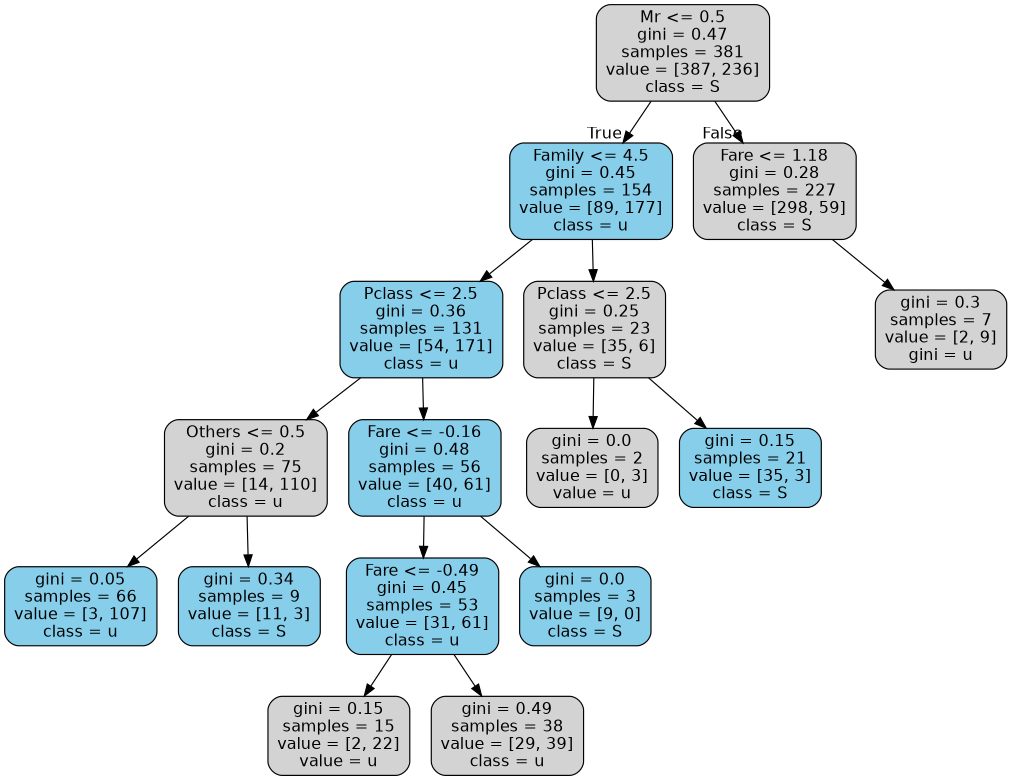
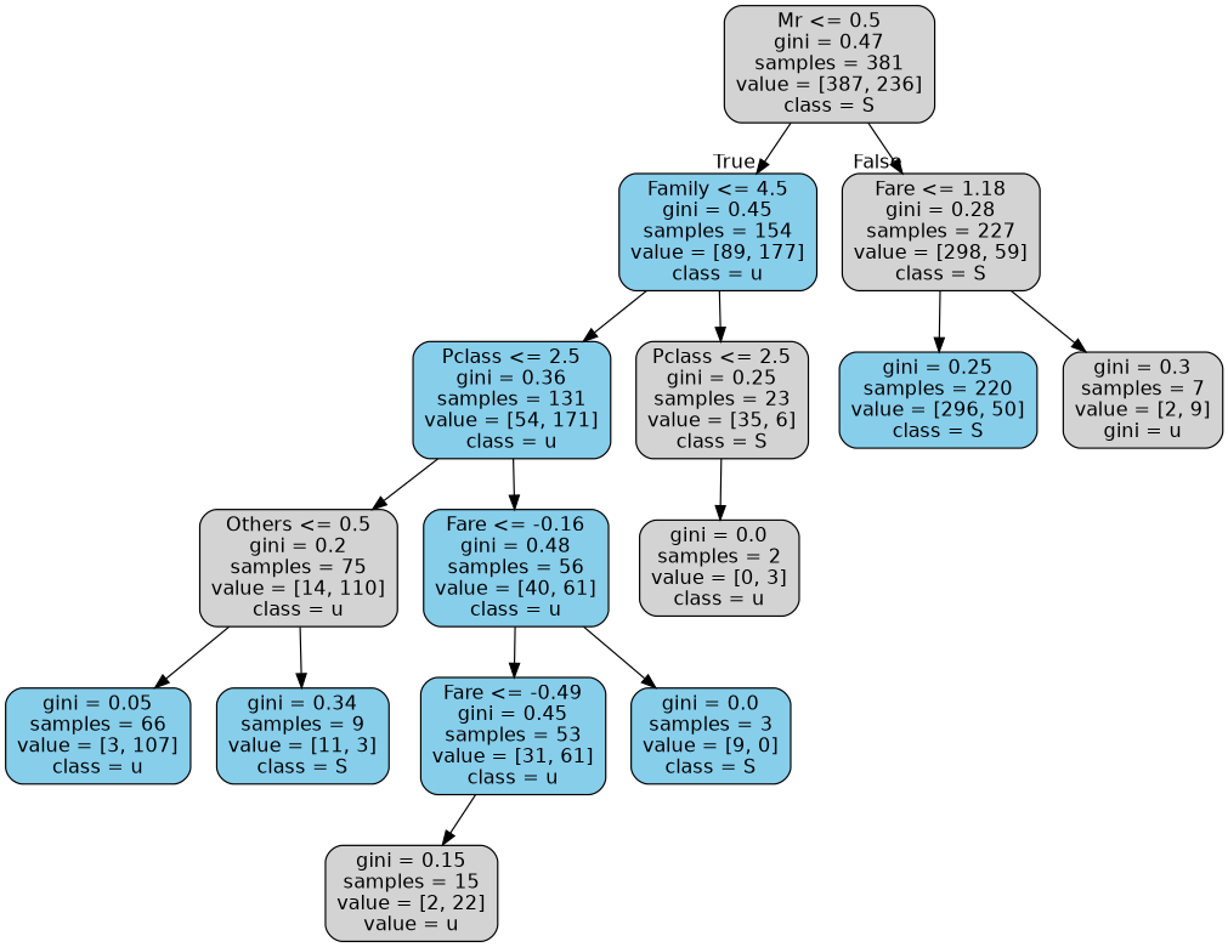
  digraph {
    node [color=black fillcolor=skyblue fontname=helvetica shape=box style="filled, rounded"]
    edge [fontname=helvetica]
    n1 [fillcolor=lightgrey label="Mr <= 0.5\ngini = 0.47\nsamples = 381\nvalue = [387, 236]\nclass = S"]
    n2 [label="Family <= 4.5\ngini = 0.45\nsamples = 154\nvalue = [89, 177]\nclass = u"]
    n3 [fillcolor=lightgrey label="Fare <= 1.18\ngini = 0.28\nsamples = 227\nvalue = [298, 59]\nclass = S"]
    n4 [label="Pclass <= 2.5\ngini = 0.36\nsamples = 131\nvalue = [54, 171]\nclass = u"]
    n5 [fillcolor=lightgrey label="Pclass <= 2.5\ngini = 0.25\nsamples = 23\nvalue = [35, 6]\nclass = S"]
+   n6 [label="gini = 0.25\nsamples = 220\nvalue = [296, 50]\nclass = S"]
    n7 [fillcolor=lightgrey label="gini = 0.3\nsamples = 7\nvalue = [2, 9]\ngini = u"]
    n8 [fillcolor=lightgrey label="Others <= 0.5\ngini = 0.2\nsamples = 75\nvalue = [14, 110]\nclass = u"]
    n9 [label="Fare <= -0.16\ngini = 0.48\nsamples = 56\nvalue = [40, 61]\nclass = u"]
-   n10 [fillcolor=lightgrey label="gini = 0.0\nsamples = 2\nvalue = [0, 3]\nvalue = u"]
-   n11 [label="gini = 0.15\nsamples = 21\nvalue = [35, 3]\nclass = S"]
+   n10 [fillcolor=lightgrey label="gini = 0.0\nsamples = 2\nvalue = [0, 3]\nclass = u"]
    n12 [label="gini = 0.05\nsamples = 66\nvalue = [3, 107]\nclass = u"]
    n13 [label="gini = 0.34\nsamples = 9\nvalue = [11, 3]\nclass = S"]
    n14 [label="Fare <= -0.49\ngini = 0.45\nsamples = 53\nvalue = [31, 61]\nclass = u"]
    n15 [label="gini = 0.0\nsamples = 3\nvalue = [9, 0]\nclass = S"]
    n16 [fillcolor=lightgrey label="gini = 0.15\nsamples = 15\nvalue = [2, 22]\nvalue = u"]
-   n17 [fillcolor=lightgrey label="gini = 0.49\nsamples = 38\nvalue = [29, 39]\nclass = u"]
    n1 -> n2 [headlabel=True labelangle=45 labeldistance=2.5]
    n1 -> n3 [headlabel=False labelangle=-45 labeldistance=2.5]
    n2 -> n4
    n2 -> n5
+   n3 -> n6
    n3 -> n7
    n4 -> n8
    n4 -> n9
    n5 -> n10
-   n5 -> n11
    n8 -> n12
    n8 -> n13
    n9 -> n14
    n9 -> n15
    n14 -> n16
-   n14 -> n17
  }
